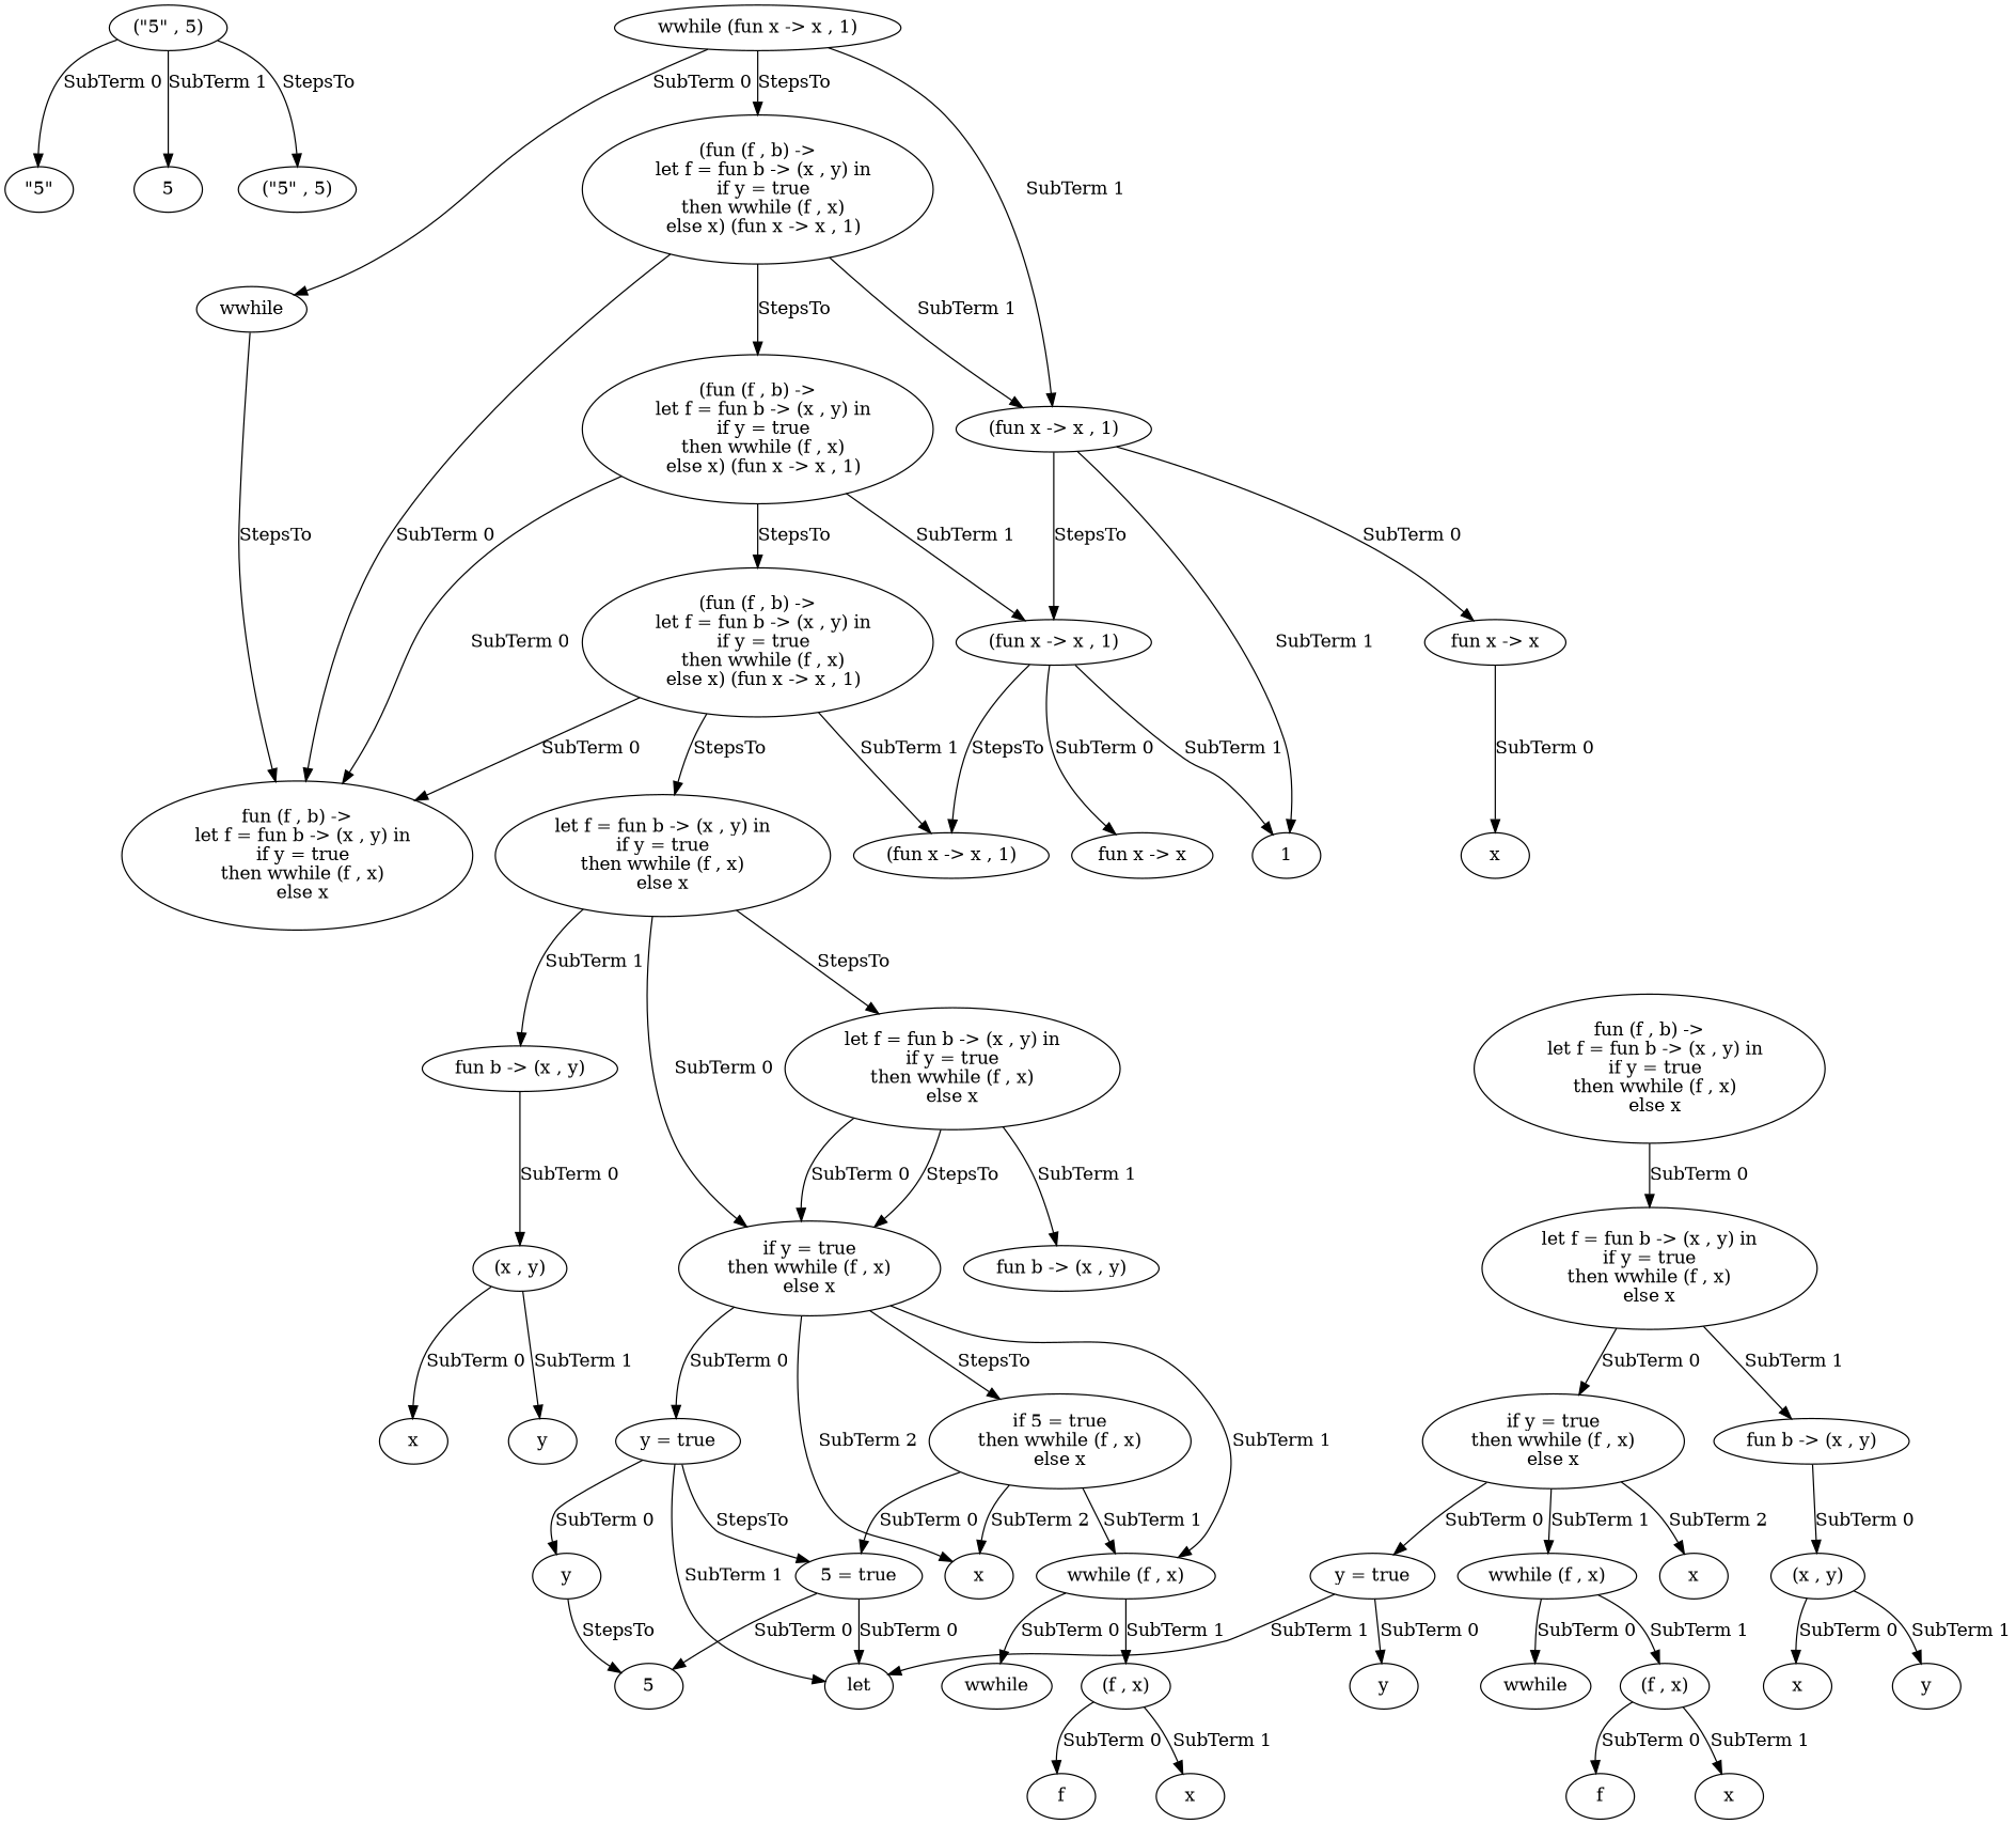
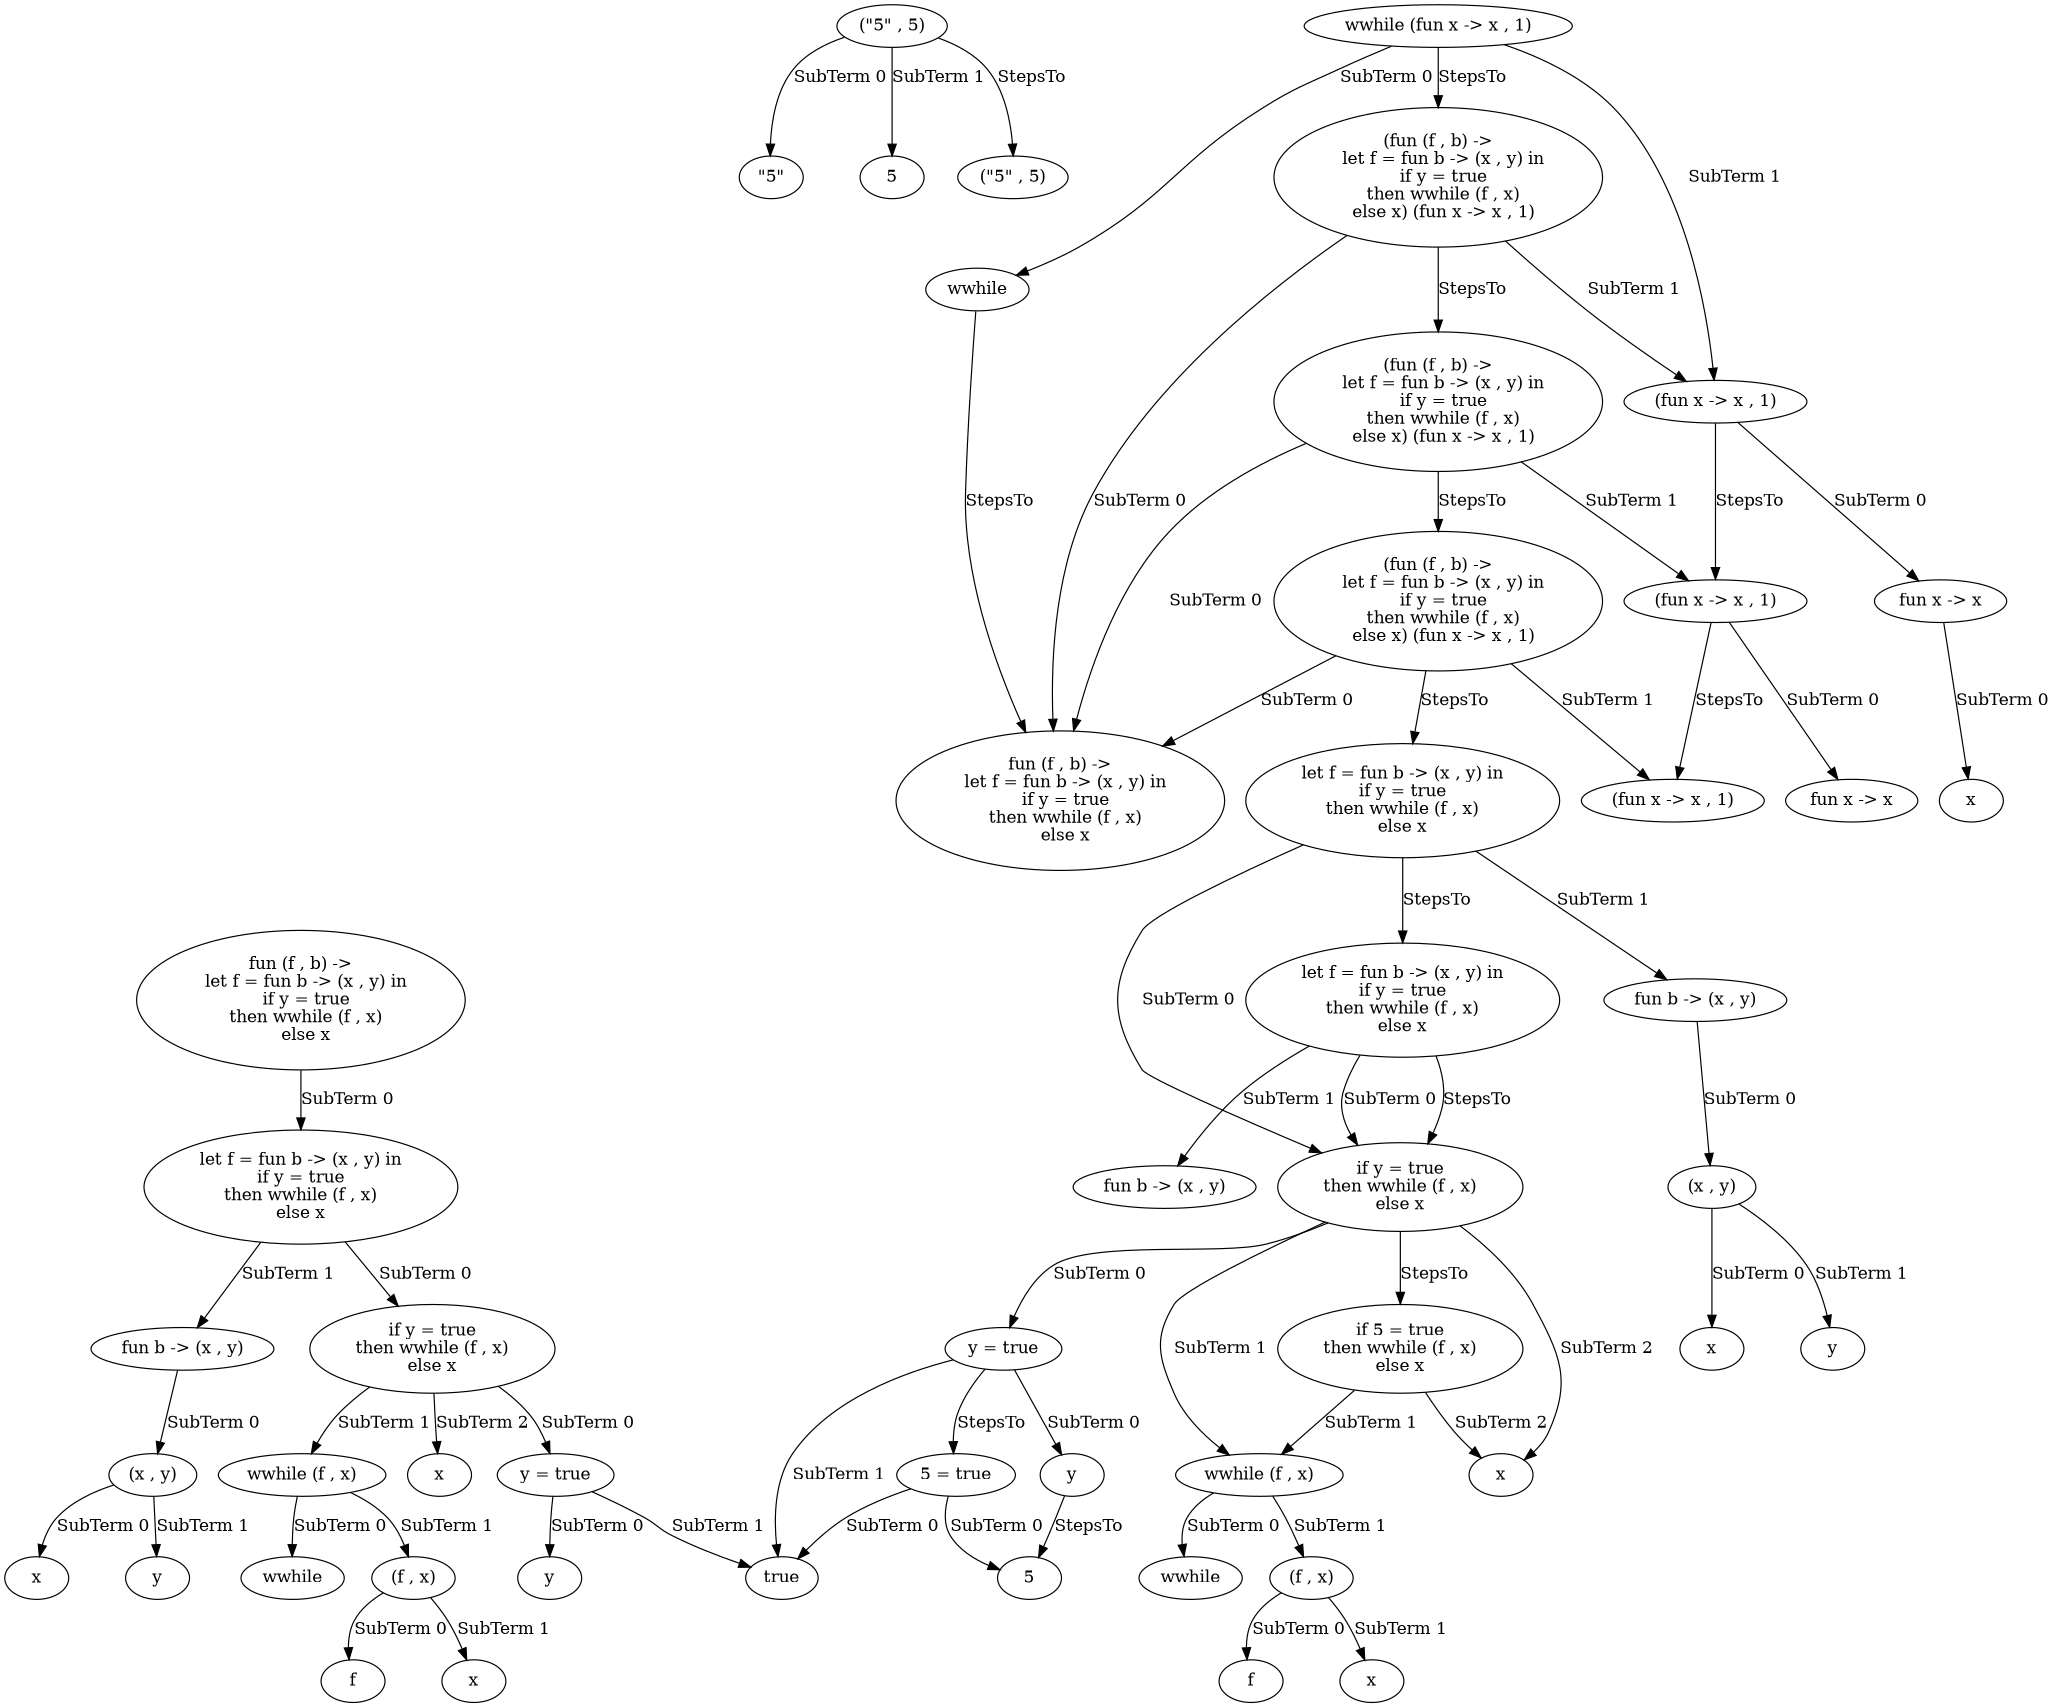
  digraph {
    n1 [label="\"5\""]
    n2 [label=5]
    n3 [label=x]
    n4 [label=y]
    n5 [label="(x , y)"]
    n6 [label=y]
    n7 [label=f]
    n8 [label=x]
    n9 [label=wwhile]
    n10 [label="(f , x)"]
    n11 [label="y = true"]
-   n12 [label=let]
+   n12 [label=true]
    n13 [label="wwhile (f , x)"]
    n14 [label=x]
    n15 [label="if y = true\nthen wwhile (f , x)\nelse x"]
    n16 [label="fun b -> (x , y)"]
    n17 [label="let f = fun b -> (x , y) in\nif y = true\nthen wwhile (f , x)\nelse x"]
    n18 [label="fun (f , b) ->\n  let f = fun b -> (x , y) in\n  if y = true\n  then wwhile (f , x)\n  else x"]
    n19 [label=x]
    n20 [label="fun x -> x"]
    n21 [label="(\"5\" , 5)"]
    n22 [label="(\"5\" , 5)"]
    n23 [label=wwhile]
    n24 [label="fun (f , b) ->\n  let f = fun b -> (x , y) in\n  if y = true\n  then wwhile (f , x)\n  else x"]
    n25 [label="wwhile (fun x -> x , 1)"]
    n26 [label="(fun x -> x , 1)"]
    n27 [label="(fun (f , b) ->\n  let f = fun b -> (x , y) in\n  if y = true\n  then wwhile (f , x)\n  else x) (fun x -> x , 1)"]
-   n28 [label=1]
    n29 [label="(fun x -> x , 1)"]
    n30 [label="(fun (f , b) ->\n  let f = fun b -> (x , y) in\n  if y = true\n  then wwhile (f , x)\n  else x) (fun x -> x , 1)"]
    n31 [label="fun x -> x"]
    n32 [label="(fun x -> x , 1)"]
    n33 [label="(fun (f , b) ->\n  let f = fun b -> (x , y) in\n  if y = true\n  then wwhile (f , x)\n  else x) (fun x -> x , 1)"]
    n34 [label="let f = fun b -> (x , y) in\nif y = true\nthen wwhile (f , x)\nelse x"]
    n35 [label=x]
    n36 [label=y]
    n37 [label="(x , y)"]
    n38 [label=f]
    n39 [label=x]
    n40 [label=wwhile]
    n41 [label="(f , x)"]
    n42 [label="fun b -> (x , y)"]
    n43 [label="let f = fun b -> (x , y) in\nif y = true\nthen wwhile (f , x)\nelse x"]
    n44 [label="if y = true\nthen wwhile (f , x)\nelse x"]
    n45 [label="fun b -> (x , y)"]
    n46 [label="y = true"]
    n47 [label="wwhile (f , x)"]
    n48 [label=x]
    n49 [label="if 5 = true\nthen wwhile (f , x)\nelse x"]
    n50 [label=y]
    n51 [label=5]
    n52 [label="5 = true"]
    n5 -> n3 [label="SubTerm 0"]
    n5 -> n4 [label="SubTerm 1"]
    n10 -> n7 [label="SubTerm 0"]
    n10 -> n8 [label="SubTerm 1"]
    n11 -> n6 [label="SubTerm 0"]
    n11 -> n12 [label="SubTerm 1"]
    n13 -> n9 [label="SubTerm 0"]
    n13 -> n10 [label="SubTerm 1"]
    n15 -> n11 [label="SubTerm 0"]
    n15 -> n13 [label="SubTerm 1"]
    n15 -> n14 [label="SubTerm 2"]
    n16 -> n5 [label="SubTerm 0"]
    n17 -> n15 [label="SubTerm 0"]
    n17 -> n16 [label="SubTerm 1"]
    n18 -> n17 [label="SubTerm 0"]
    n20 -> n19 [label="SubTerm 0"]
    n22 -> n1 [label="SubTerm 0"]
    n22 -> n2 [label="SubTerm 1"]
    n22 -> n21 [label=StepsTo]
    n23 -> n24 [label=StepsTo]
    n25 -> n23 [label="SubTerm 0"]
    n25 -> n26 [label="SubTerm 1"]
    n25 -> n27 [label=StepsTo]
    n26 -> n20 [label="SubTerm 0"]
-   n26 -> n28 [label="SubTerm 1"]
    n26 -> n29 [label=StepsTo]
    n27 -> n24 [label="SubTerm 0"]
    n27 -> n26 [label="SubTerm 1"]
    n27 -> n30 [label=StepsTo]
-   n29 -> n28 [label="SubTerm 1"]
    n29 -> n31 [label="SubTerm 0"]
    n29 -> n32 [label=StepsTo]
    n30 -> n24 [label="SubTerm 0"]
    n30 -> n29 [label="SubTerm 1"]
    n30 -> n33 [label=StepsTo]
    n33 -> n24 [label="SubTerm 0"]
    n33 -> n32 [label="SubTerm 1"]
    n33 -> n34 [label=StepsTo]
    n34 -> n42 [label="SubTerm 1"]
    n34 -> n43 [label=StepsTo]
    n34 -> n44 [label="SubTerm 0"]
    n37 -> n35 [label="SubTerm 0"]
    n37 -> n36 [label="SubTerm 1"]
    n41 -> n38 [label="SubTerm 0"]
    n41 -> n39 [label="SubTerm 1"]
    n42 -> n37 [label="SubTerm 0"]
    n43 -> n44 [label=StepsTo]
    n43 -> n44 [label="SubTerm 0"]
    n43 -> n45 [label="SubTerm 1"]
    n44 -> n46 [label="SubTerm 0"]
    n44 -> n47 [label="SubTerm 1"]
    n44 -> n48 [label="SubTerm 2"]
    n44 -> n49 [label=StepsTo]
    n46 -> n12 [label="SubTerm 1"]
    n46 -> n50 [label="SubTerm 0"]
    n46 -> n52 [label=StepsTo]
    n47 -> n40 [label="SubTerm 0"]
    n47 -> n41 [label="SubTerm 1"]
    n49 -> n47 [label="SubTerm 1"]
    n49 -> n48 [label="SubTerm 2"]
-   n49 -> n52 [label="SubTerm 0"]
    n50 -> n51 [label=StepsTo]
    n52 -> n12 [label="SubTerm 0"]
    n52 -> n51 [label="SubTerm 0"]
  }
